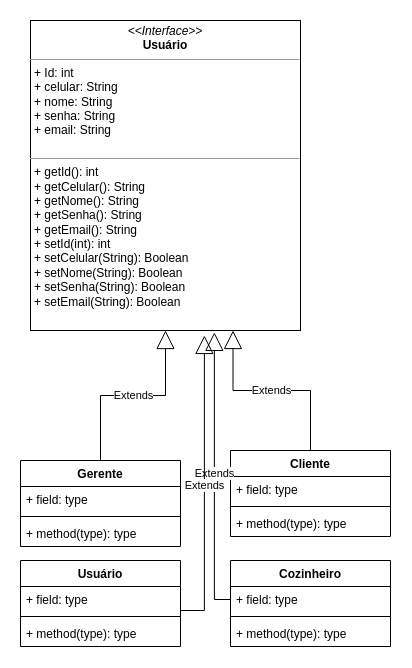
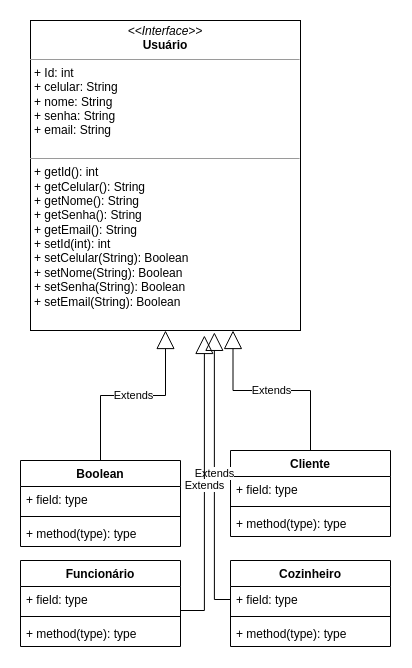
  <mxCell id="0" />
  <mxCell id="1" parent="0" />
- <mxCell id="2" value="Gerente" style="swimlane;fontStyle=1;align=center;verticalAlign=top;childLayout=stackLayout;horizontal=1;startSize=26;horizontalStack=0;resizeParent=1;resizeParentMax=0;resizeLast=0;collapsible=1;marginBottom=0;" parent="1" vertex="1"><mxGeometry x="20" y="460" width="160" height="86" as="geometry" /></mxCell>
+ <mxCell id="2" value="Boolean" style="swimlane;fontStyle=1;align=center;verticalAlign=top;childLayout=stackLayout;horizontal=1;startSize=26;horizontalStack=0;resizeParent=1;resizeParentMax=0;resizeLast=0;collapsible=1;marginBottom=0;" parent="1" vertex="1"><mxGeometry x="20" y="460" width="160" height="86" as="geometry" /></mxCell>
  <mxCell id="3" value="+ field: type" style="text;strokeColor=none;fillColor=none;align=left;verticalAlign=top;spacingLeft=4;spacingRight=4;overflow=hidden;rotatable=0;points=[[0,0.5],[1,0.5]];portConstraint=eastwest;" parent="2" vertex="1"><mxGeometry y="26" width="160" height="26" as="geometry" /></mxCell>
  <mxCell id="4" value="" style="line;strokeWidth=1;fillColor=none;align=left;verticalAlign=middle;spacingTop=-1;spacingLeft=3;spacingRight=3;rotatable=0;labelPosition=right;points=[];portConstraint=eastwest;" parent="2" vertex="1"><mxGeometry y="52" width="160" height="8" as="geometry" /></mxCell>
  <mxCell id="5" value="+ method(type): type" style="text;strokeColor=none;fillColor=none;align=left;verticalAlign=top;spacingLeft=4;spacingRight=4;overflow=hidden;rotatable=0;points=[[0,0.5],[1,0.5]];portConstraint=eastwest;" parent="2" vertex="1"><mxGeometry y="60" width="160" height="26" as="geometry" /></mxCell>
  <mxCell id="6" value="&lt;p style=&quot;margin:0px;margin-top:4px;text-align:center;&quot;&gt;&lt;i&gt;&amp;lt;&amp;lt;Interface&amp;gt;&amp;gt;&lt;/i&gt;&lt;br&gt;&lt;b&gt;Usuário&lt;/b&gt;&lt;/p&gt;&lt;hr size=&quot;1&quot;&gt;&lt;p style=&quot;margin:0px;margin-left:4px;&quot;&gt;+ Id: int&lt;br&gt;+ celular: String&lt;/p&gt;&lt;p style=&quot;margin:0px;margin-left:4px;&quot;&gt;+ nome: String&lt;/p&gt;&lt;p style=&quot;margin:0px;margin-left:4px;&quot;&gt;+ senha: String&lt;/p&gt;&lt;p style=&quot;margin:0px;margin-left:4px;&quot;&gt;+ email: String&lt;/p&gt;&lt;p style=&quot;margin:0px;margin-left:4px;&quot;&gt;&lt;br&gt;&lt;/p&gt;&lt;hr size=&quot;1&quot;&gt;&lt;p style=&quot;margin: 0px 0px 0px 4px;&quot;&gt;+ getId(): int&lt;br&gt;+ getCelular(): String&lt;/p&gt;&lt;p style=&quot;margin: 0px 0px 0px 4px;&quot;&gt;+ getNome(): String&lt;/p&gt;&lt;p style=&quot;margin: 0px 0px 0px 4px;&quot;&gt;+ getSenha(): String&lt;/p&gt;&lt;p style=&quot;margin: 0px 0px 0px 4px;&quot;&gt;+ getEmail(): String&lt;/p&gt;&lt;p style=&quot;margin: 0px 0px 0px 4px;&quot;&gt;+ setId(int): int&lt;br&gt;+ setCelular(String): Boolean&lt;/p&gt;&lt;p style=&quot;margin: 0px 0px 0px 4px;&quot;&gt;+ setNome(String): Boolean&lt;/p&gt;&lt;p style=&quot;margin: 0px 0px 0px 4px;&quot;&gt;+ setSenha(String): Boolean&lt;/p&gt;&lt;p style=&quot;margin: 0px 0px 0px 4px;&quot;&gt;+ setEmail(String): Boolean&lt;/p&gt;" style="verticalAlign=top;align=left;overflow=fill;fontSize=12;fontFamily=Helvetica;html=1;" parent="1" vertex="1"><mxGeometry x="30" y="20" width="270" height="310" as="geometry" /></mxCell>
  <mxCell id="7" value="Cliente&#10;" style="swimlane;fontStyle=1;align=center;verticalAlign=top;childLayout=stackLayout;horizontal=1;startSize=26;horizontalStack=0;resizeParent=1;resizeParentMax=0;resizeLast=0;collapsible=1;marginBottom=0;" vertex="1" parent="1"><mxGeometry x="230" y="450" width="160" height="86" as="geometry" /></mxCell>
  <mxCell id="8" value="+ field: type" style="text;strokeColor=none;fillColor=none;align=left;verticalAlign=top;spacingLeft=4;spacingRight=4;overflow=hidden;rotatable=0;points=[[0,0.5],[1,0.5]];portConstraint=eastwest;" vertex="1" parent="7"><mxGeometry y="26" width="160" height="26" as="geometry" /></mxCell>
  <mxCell id="9" value="" style="line;strokeWidth=1;fillColor=none;align=left;verticalAlign=middle;spacingTop=-1;spacingLeft=3;spacingRight=3;rotatable=0;labelPosition=right;points=[];portConstraint=eastwest;" vertex="1" parent="7"><mxGeometry y="52" width="160" height="8" as="geometry" /></mxCell>
  <mxCell id="10" value="+ method(type): type" style="text;strokeColor=none;fillColor=none;align=left;verticalAlign=top;spacingLeft=4;spacingRight=4;overflow=hidden;rotatable=0;points=[[0,0.5],[1,0.5]];portConstraint=eastwest;" vertex="1" parent="7"><mxGeometry y="60" width="160" height="26" as="geometry" /></mxCell>
- <mxCell id="11" value="Usuário&#10;" style="swimlane;fontStyle=1;align=center;verticalAlign=top;childLayout=stackLayout;horizontal=1;startSize=26;horizontalStack=0;resizeParent=1;resizeParentMax=0;resizeLast=0;collapsible=1;marginBottom=0;" vertex="1" parent="1"><mxGeometry x="20" y="560" width="160" height="86" as="geometry" /></mxCell>
+ <mxCell id="11" value="Funcionário&#10;" style="swimlane;fontStyle=1;align=center;verticalAlign=top;childLayout=stackLayout;horizontal=1;startSize=26;horizontalStack=0;resizeParent=1;resizeParentMax=0;resizeLast=0;collapsible=1;marginBottom=0;" vertex="1" parent="1"><mxGeometry x="20" y="560" width="160" height="86" as="geometry" /></mxCell>
  <mxCell id="12" value="+ field: type" style="text;strokeColor=none;fillColor=none;align=left;verticalAlign=top;spacingLeft=4;spacingRight=4;overflow=hidden;rotatable=0;points=[[0,0.5],[1,0.5]];portConstraint=eastwest;" vertex="1" parent="11"><mxGeometry y="26" width="160" height="26" as="geometry" /></mxCell>
  <mxCell id="13" value="" style="line;strokeWidth=1;fillColor=none;align=left;verticalAlign=middle;spacingTop=-1;spacingLeft=3;spacingRight=3;rotatable=0;labelPosition=right;points=[];portConstraint=eastwest;" vertex="1" parent="11"><mxGeometry y="52" width="160" height="8" as="geometry" /></mxCell>
  <mxCell id="14" value="+ method(type): type" style="text;strokeColor=none;fillColor=none;align=left;verticalAlign=top;spacingLeft=4;spacingRight=4;overflow=hidden;rotatable=0;points=[[0,0.5],[1,0.5]];portConstraint=eastwest;" vertex="1" parent="11"><mxGeometry y="60" width="160" height="26" as="geometry" /></mxCell>
  <mxCell id="15" value="Cozinheiro&#10;" style="swimlane;fontStyle=1;align=center;verticalAlign=top;childLayout=stackLayout;horizontal=1;startSize=26;horizontalStack=0;resizeParent=1;resizeParentMax=0;resizeLast=0;collapsible=1;marginBottom=0;" vertex="1" parent="1"><mxGeometry x="230" y="560" width="160" height="86" as="geometry" /></mxCell>
  <mxCell id="16" value="+ field: type" style="text;strokeColor=none;fillColor=none;align=left;verticalAlign=top;spacingLeft=4;spacingRight=4;overflow=hidden;rotatable=0;points=[[0,0.5],[1,0.5]];portConstraint=eastwest;" vertex="1" parent="15"><mxGeometry y="26" width="160" height="26" as="geometry" /></mxCell>
  <mxCell id="17" value="" style="line;strokeWidth=1;fillColor=none;align=left;verticalAlign=middle;spacingTop=-1;spacingLeft=3;spacingRight=3;rotatable=0;labelPosition=right;points=[];portConstraint=eastwest;" vertex="1" parent="15"><mxGeometry y="52" width="160" height="8" as="geometry" /></mxCell>
  <mxCell id="18" value="+ method(type): type" style="text;strokeColor=none;fillColor=none;align=left;verticalAlign=top;spacingLeft=4;spacingRight=4;overflow=hidden;rotatable=0;points=[[0,0.5],[1,0.5]];portConstraint=eastwest;" vertex="1" parent="15"><mxGeometry y="60" width="160" height="26" as="geometry" /></mxCell>
  <mxCell id="19" value="Extends" style="endArrow=block;endSize=16;endFill=0;html=1;rounded=0;exitX=0.5;exitY=0;exitDx=0;exitDy=0;entryX=0.5;entryY=1;entryDx=0;entryDy=0;edgeStyle=orthogonalEdgeStyle;" edge="1" parent="1" source="2" target="6"><mxGeometry width="160" relative="1" as="geometry"><mxPoint x="520" y="380" as="sourcePoint" /><mxPoint x="680" y="380" as="targetPoint" /></mxGeometry></mxCell>
  <mxCell id="20" value="Extends" style="endArrow=block;endSize=16;endFill=0;html=1;rounded=0;exitX=0.5;exitY=0;exitDx=0;exitDy=0;entryX=0.75;entryY=1;entryDx=0;entryDy=0;edgeStyle=orthogonalEdgeStyle;" edge="1" parent="1" source="7" target="6"><mxGeometry width="160" relative="1" as="geometry"><mxPoint x="520" y="380" as="sourcePoint" /><mxPoint x="680" y="380" as="targetPoint" /></mxGeometry></mxCell>
  <mxCell id="21" value="Extends" style="endArrow=block;endSize=16;endFill=0;html=1;rounded=0;exitX=0;exitY=0.5;exitDx=0;exitDy=0;entryX=0.681;entryY=1.006;entryDx=0;entryDy=0;edgeStyle=orthogonalEdgeStyle;entryPerimeter=0;" edge="1" parent="1" source="16" target="6"><mxGeometry width="160" relative="1" as="geometry"><mxPoint x="241.5" y="610" as="sourcePoint" /><mxPoint x="130" y="550" as="targetPoint" /></mxGeometry></mxCell>
  <mxCell id="22" value="Extends" style="endArrow=block;endSize=16;endFill=0;html=1;rounded=0;exitX=1;exitY=0.923;exitDx=0;exitDy=0;entryX=0.644;entryY=1.016;entryDx=0;entryDy=0;edgeStyle=orthogonalEdgeStyle;entryPerimeter=0;exitPerimeter=0;" edge="1" parent="1" source="12" target="6"><mxGeometry width="160" relative="1" as="geometry"><mxPoint x="260" y="629" as="sourcePoint" /><mxPoint x="213.87" y="411.86" as="targetPoint" /></mxGeometry></mxCell>
